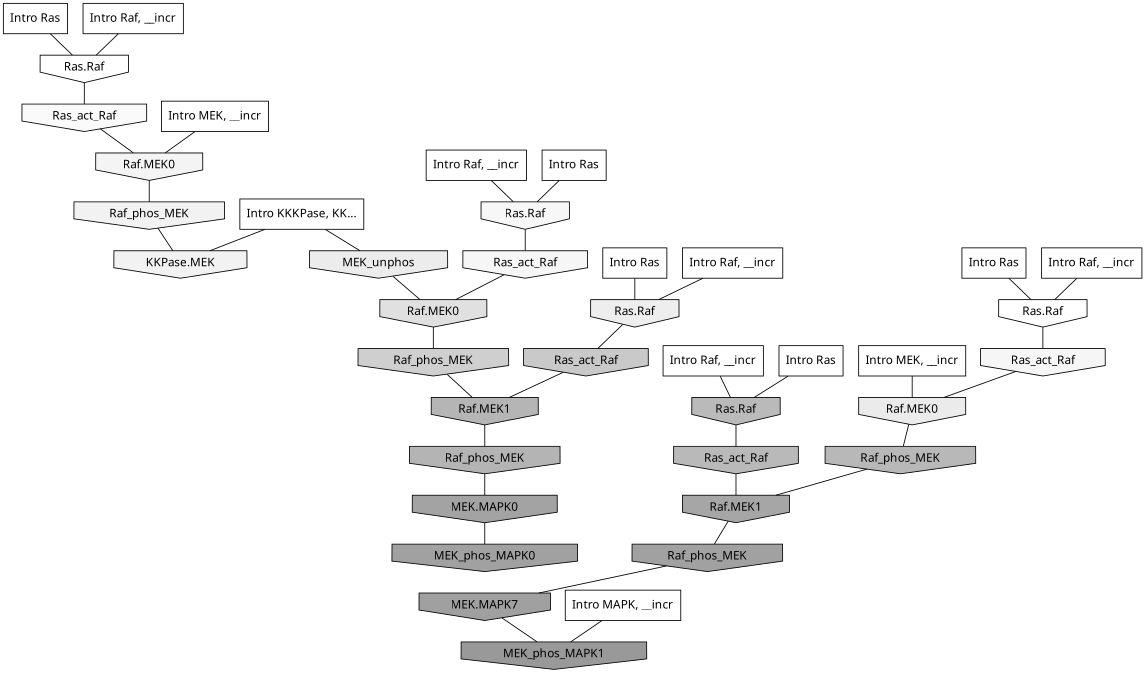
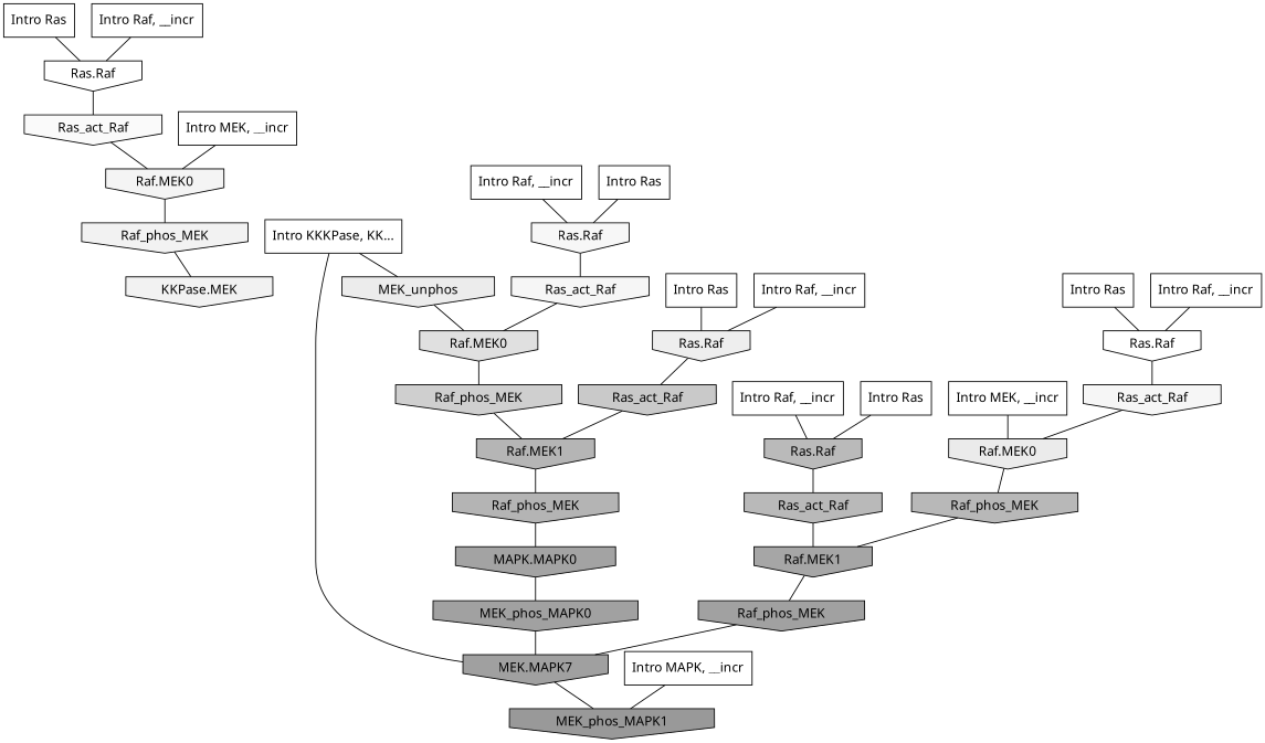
  digraph {
    rankdir=TB
    ranksep=0.30
    node [fillcolor="0.000 0.000 1.000" fontname="CMU Serif" shape=invhouse style=filled]
    edge [color="0.000 0.000 0.000" dir=none fontname="CMU Serif"]
    n1 [label="Intro Ras" shape=rectangle]
    n2 [label="Ras.Raf"]
    n3 [fillcolor="0.000 0.000 0.978" label=Ras_act_Raf]
    n4 [label="Intro Ras" shape=rectangle]
    n5 [fillcolor="0.000 0.000 0.728" label="Ras.Raf"]
    n6 [fillcolor="0.000 0.000 0.723" label=Ras_act_Raf]
    n7 [label="Intro Ras" shape=rectangle]
    n8 [fillcolor="0.000 0.000 0.932" label="Ras.Raf"]
    n9 [fillcolor="0.000 0.000 0.786" label=Ras_act_Raf]
    n10 [label="Intro Ras" shape=rectangle]
    n11 [label="Ras.Raf"]
    n12 [fillcolor="0.000 0.000 0.963" label=Ras_act_Raf]
    n13 [label="Intro Ras" shape=rectangle]
    n14 [fillcolor="0.000 0.000 0.967" label="Ras.Raf"]
    n15 [fillcolor="0.000 0.000 0.962" label=Ras_act_Raf]
    n16 [label="Intro Raf, __incr" shape=rectangle]
    n17 [label="Intro Raf, __incr" shape=rectangle]
    n18 [label="Intro Raf, __incr" shape=rectangle]
    n19 [label="Intro Raf, __incr" shape=rectangle]
    n20 [label="Intro Raf, __incr" shape=rectangle]
    n21 [label="Intro MEK, __incr" shape=rectangle]
    n22 [fillcolor="0.000 0.000 0.920" label="Raf.MEK0"]
    n23 [fillcolor="0.000 0.000 0.719" label=Raf_phos_MEK]
    n24 [label="Intro MEK, __incr" shape=rectangle]
    n25 [fillcolor="0.000 0.000 0.957" label="Raf.MEK0"]
    n26 [fillcolor="0.000 0.000 0.948" label=Raf_phos_MEK]
    n27 [label="Intro MAPK, __incr" shape=rectangle]
    n28 [fillcolor="0.000 0.000 0.600" label=MEK_phos_MAPK1]
-   n29 [fillcolor="0.000 0.000 0.640" label="MEK.MAPK0"]
+   n29 [fillcolor="0.000 0.000 0.640" label="MAPK.MAPK0"]
    n30 [fillcolor="0.000 0.000 0.630" label=MEK_phos_MAPK0]
    n31 [label="Intro KKKPase, KK..." shape=rectangle]
    n32 [fillcolor="0.000 0.000 0.947" label="KKPase.MEK"]
    n33 [fillcolor="0.000 0.000 0.924" label=MEK_unphos]
    n34 [fillcolor="0.000 0.000 0.878" label="Raf.MEK0"]
    n35 [fillcolor="0.000 0.000 0.809" label=Raf_phos_MEK]
    n36 [fillcolor="0.000 0.000 0.709" label="Raf.MEK1"]
    n37 [fillcolor="0.000 0.000 0.650" label="Raf.MEK1"]
    n38 [fillcolor="0.000 0.000 0.707" label=Raf_phos_MEK]
    n39 [fillcolor="0.000 0.000 0.630" label=Raf_phos_MEK]
    n40 [fillcolor="0.000 0.000 0.628" label="MEK.MAPK7"]
    n1 -> n2
    n2 -> n3
    n3 -> n25
    n4 -> n5
    n5 -> n6
    n6 -> n37
    n7 -> n8
    n8 -> n9
    n9 -> n36
    n10 -> n11
    n11 -> n12
    n12 -> n22
    n13 -> n14
    n14 -> n15
    n15 -> n34
    n16 -> n2
    n17 -> n11
    n18 -> n8
    n19 -> n14
    n20 -> n5
    n21 -> n22
    n22 -> n23
    n23 -> n37
    n24 -> n25
    n25 -> n26
    n26 -> n32
    n27 -> n28
    n29 -> n30
-   n31 -> n32
+   n30 -> n40
+   n31 -> n40
    n31 -> n33
    n33 -> n34
    n34 -> n35
    n35 -> n36
    n36 -> n38
    n37 -> n39
    n38 -> n29
    n39 -> n40
    n40 -> n28
  }
